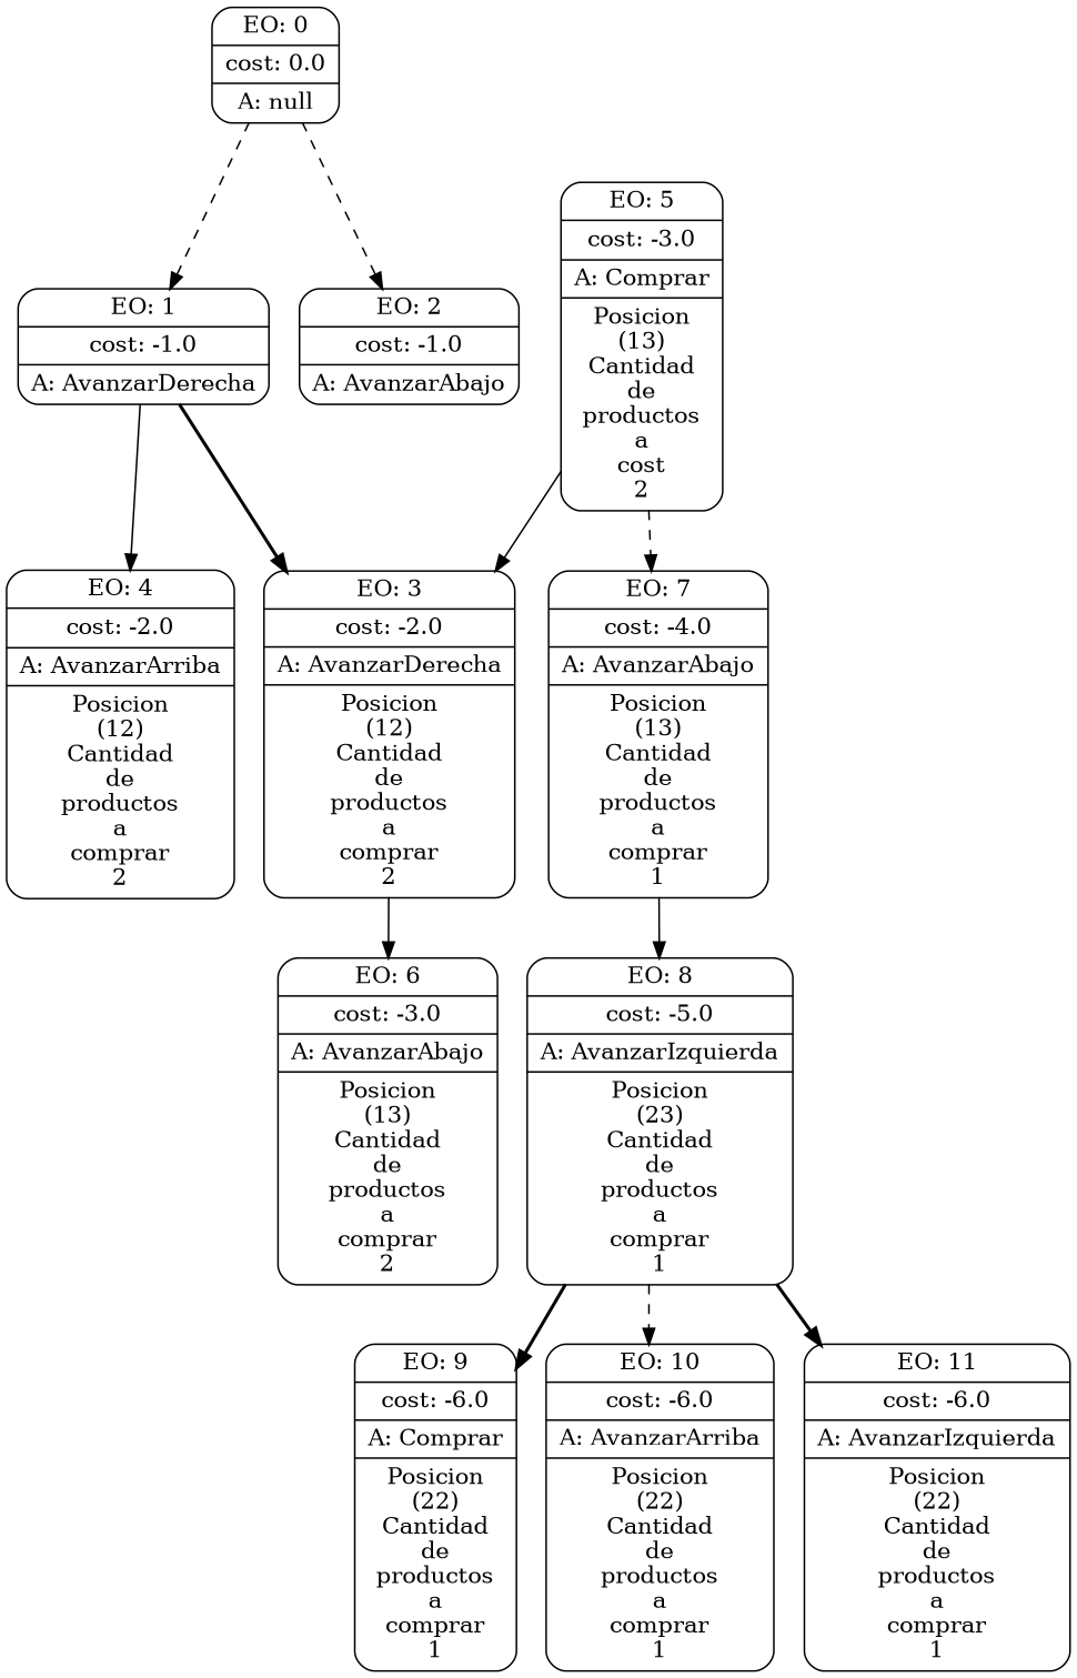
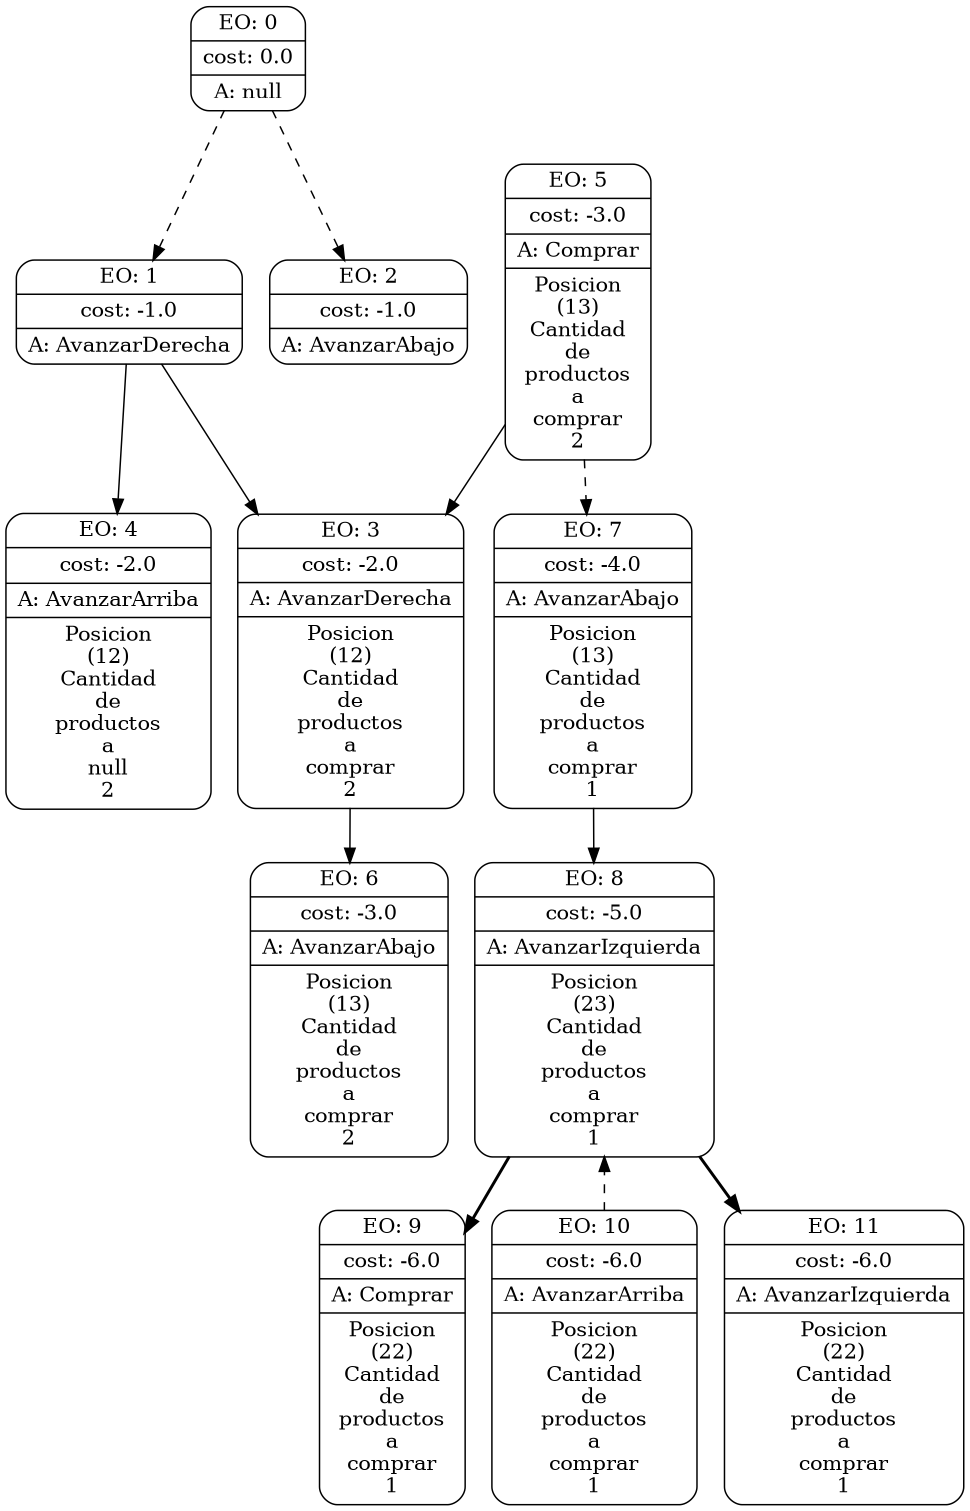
  digraph {
    node [shape=Mrecord]
    edge [style=solid]
    n1 [label="{EO: 0|cost: 0.0|A: null}"]
    n2 [label="{EO: 1|cost: -1.0|A: AvanzarDerecha}"]
    n3 [label="{EO: 2|cost: -1.0|A: AvanzarAbajo}"]
    n4 [label="{EO: 3|cost: -2.0|A: AvanzarDerecha|Posicion\n(12)\nCantidad\nde\nproductos\na\ncomprar\n2}"]
-   n5 [label="{EO: 4|cost: -2.0|A: AvanzarArriba|Posicion\n(12)\nCantidad\nde\nproductos\na\ncomprar\n2}"]
+   n5 [label="{EO: 4|cost: -2.0|A: AvanzarArriba|Posicion\n(12)\nCantidad\nde\nproductos\na\nnull\n2}"]
    n6 [label="{EO: 6|cost: -3.0|A: AvanzarAbajo|Posicion\n(13)\nCantidad\nde\nproductos\na\ncomprar\n2}"]
-   n7 [label="{EO: 5|cost: -3.0|A: Comprar|Posicion\n(13)\nCantidad\nde\nproductos\na\ncost\n2}"]
+   n7 [label="{EO: 5|cost: -3.0|A: Comprar|Posicion\n(13)\nCantidad\nde\nproductos\na\ncomprar\n2}"]
    n8 [label="{EO: 7|cost: -4.0|A: AvanzarAbajo|Posicion\n(13)\nCantidad\nde\nproductos\na\ncomprar\n1}"]
    n9 [label="{EO: 8|cost: -5.0|A: AvanzarIzquierda|Posicion\n(23)\nCantidad\nde\nproductos\na\ncomprar\n1}"]
    n10 [label="{EO: 9|cost: -6.0|A: Comprar|Posicion\n(22)\nCantidad\nde\nproductos\na\ncomprar\n1}"]
    n11 [label="{EO: 10|cost: -6.0|A: AvanzarArriba|Posicion\n(22)\nCantidad\nde\nproductos\na\ncomprar\n1}"]
    n12 [label="{EO: 11|cost: -6.0|A: AvanzarIzquierda|Posicion\n(22)\nCantidad\nde\nproductos\na\ncomprar\n1}"]
    n1 -> n2 [style=dashed]
    n1 -> n3 [style=dashed]
-   n2 -> n4 [style=bold]
+   n2 -> n4
    n2 -> n5
    n4 -> n6
    n7 -> n4
    n7 -> n8 [style=dashed]
    n8 -> n9
    n9 -> n10 [style=bold]
-   n9 -> n11 [style=dashed]
+   n11 -> n9 [style=dashed]
    n9 -> n12 [style=bold]
  }
